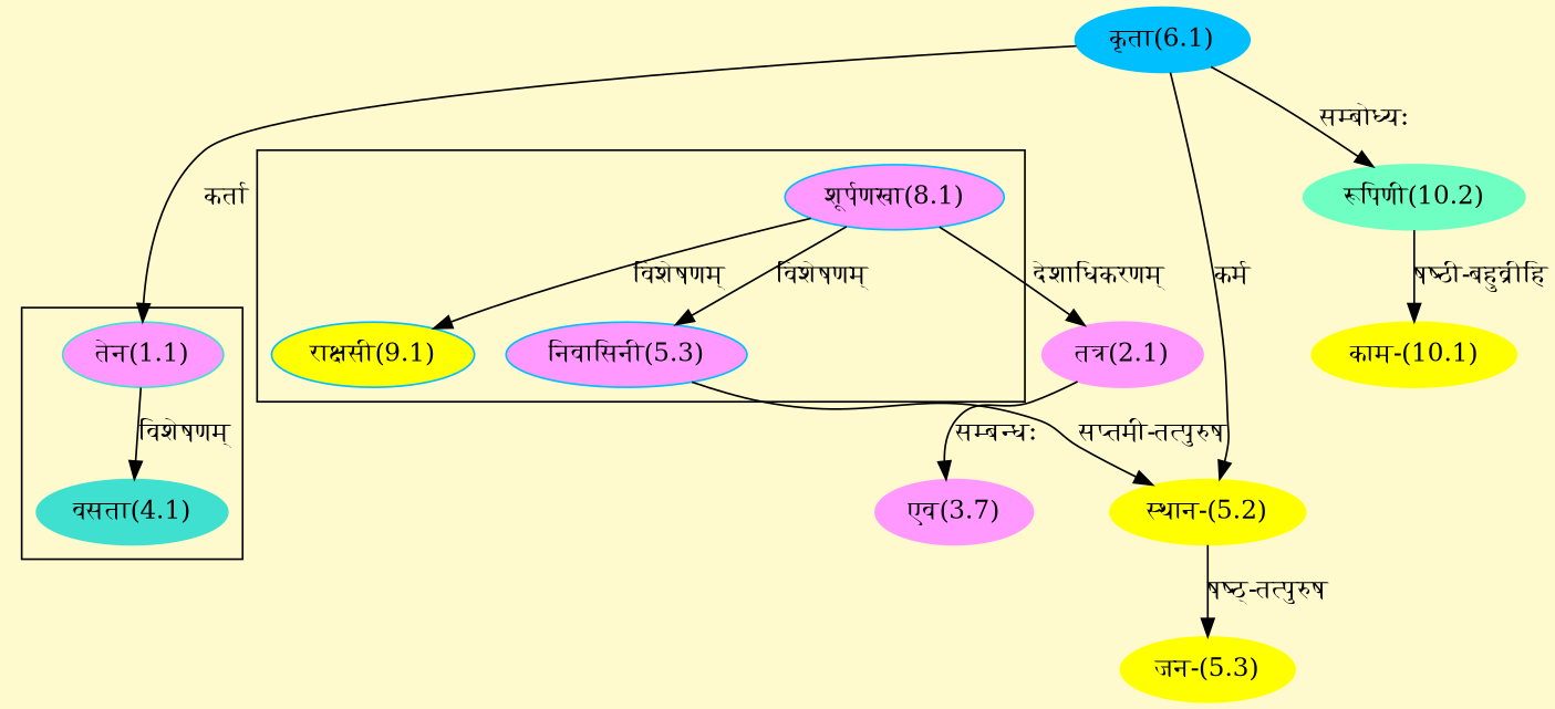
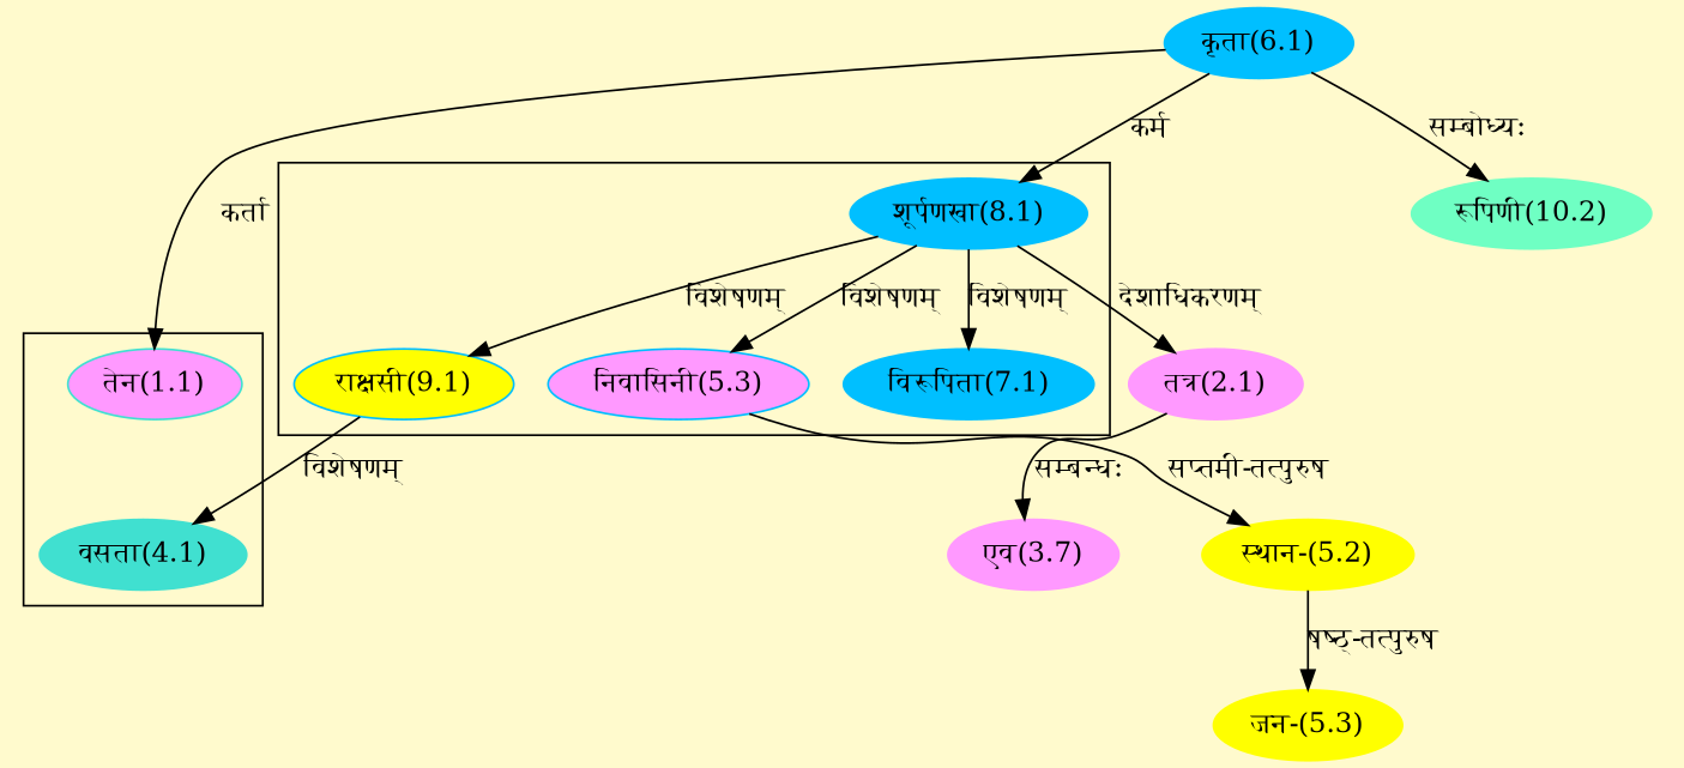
  digraph {
    bgcolor=lemonchiffon1
    compound=true
    rankdir=BT
    node [color="#00BFFF" style=filled]
    edge [dir=back]
    n1 [color="#40E0D0" label="वसता(4.1)"]
    n2 [color="#40E0D0" fillcolor="#FF99FF" label="तेन(1.1)"]
    n3 [fillcolor="#FF99FF" label="निवासिनी(5.3)"]
-   n4 [label="शूर्पणखा(8.1)" fillcolor="#FF99FF"]
+   n4 [label="शूर्पणखा(8.1)"]
+   n5 [label="विरूपिता(7.1)"]
    n6 [fillcolor="#FFFF00" label="राक्षसी(9.1)"]
    n7 [label="कृता(6.1)"]
    n8 [color="#FF99FF" label="तत्र(2.1)"]
    n9 [color="#FF99FF" label="एव(3.7)"]
    n10 [color="#FFFF00" label="जन-(5.3)"]
    n11 [color="#FFFF00" label="स्थान-(5.2)"]
-   n12 [color="#FFFF00" label="काम-(10.1)"]
    n13 [color="#6FFFC3" label="रूपिणी(10.2)"]
    subgraph cluster_1 {
      n1
      n2
    }
    subgraph cluster_2 {
      n3
      n4
+     n5
      n6
    }
-   n1 -> n2 [label="विशेषणम्"]
+   n1 -> n6 [label="विशेषणम्"]
    n2 -> n7 [label="कर्ता"]
    n3 -> n4 [label="विशेषणम्"]
-   n11 -> n7 [label="कर्म"]
+   n4 -> n7 [label="कर्म"]
+   n5 -> n4 [label="विशेषणम्"]
    n6 -> n4 [label="विशेषणम्"]
    n8 -> n4 [label="देशाधिकरणम्"]
    n9 -> n8 [label="सम्बन्धः"]
    n10 -> n11 [label="षष्ठ्-तत्पुरुष"]
    n11 -> n3 [label="सप्तमी-तत्पुरुष"]
-   n12 -> n13 [label="षष्ठी-बहुव्रीहि"]
    n13 -> n7 [label="सम्बोध्यः"]
  }
